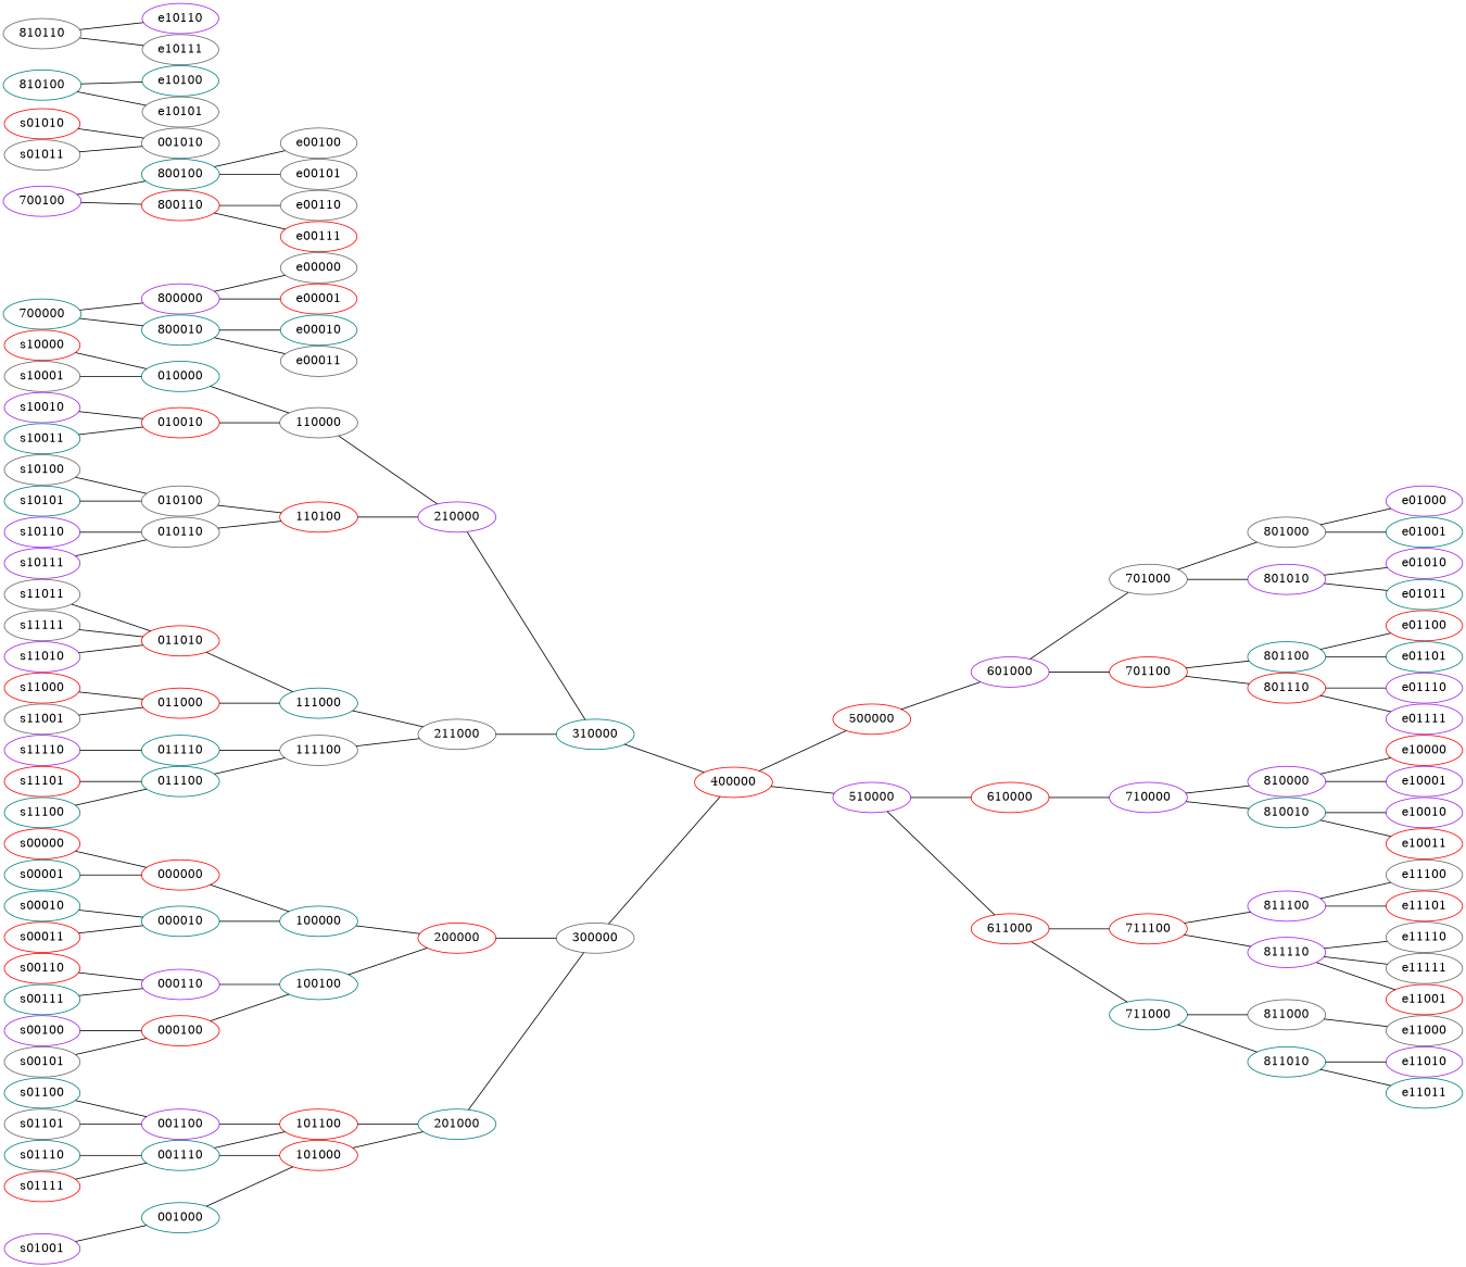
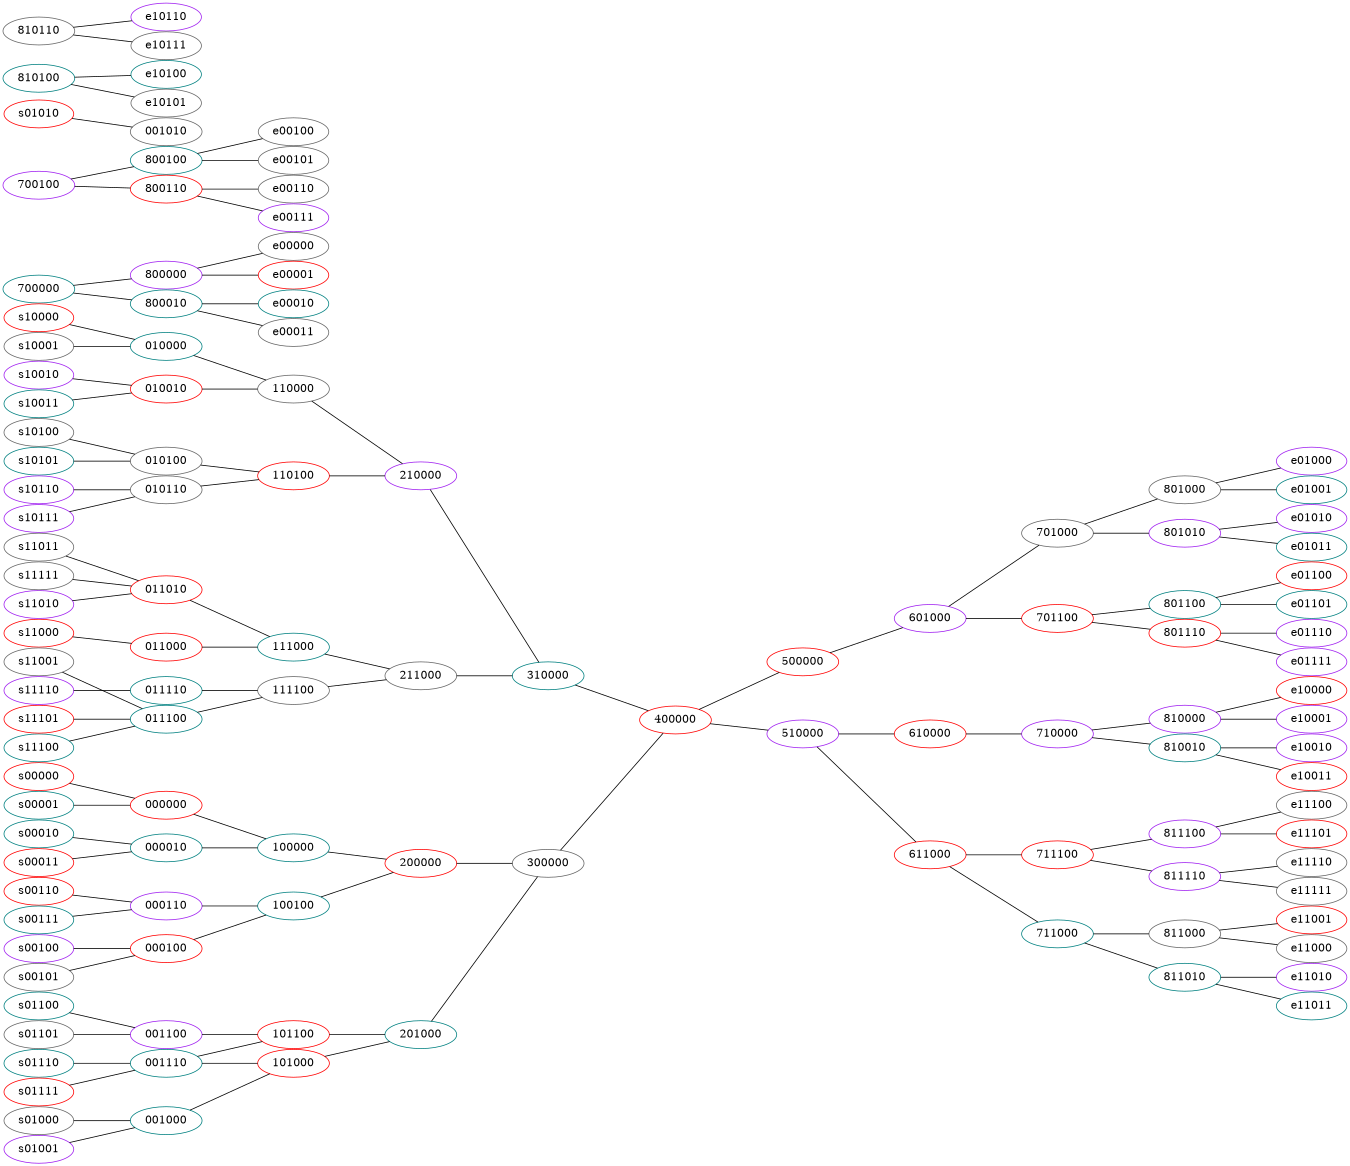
  strict graph {
    nodesep=0
    rankdir=LR
    ranksep=1
    node [color=teal]
    s00000 [color=red]
    000000 [color=red]
    100000
    s00001
    200000 [color=red]
    300000 [color=gray40]
    400000 [color=red]
    500000 [color=red]
    510000 [color=purple]
    601000 [color=purple]
    610000 [color=red]
    611000 [color=red]
    701000 [color=gray40]
    701100 [color=red]
    800000 [color=purple]
    700000
    800010
    700100 [color=purple]
    800100
    800110 [color=red]
    e00000 [color=gray40]
    e00001 [color=red]
    e00010
    e00011 [color=gray40]
    s00010
    000010
    s00011 [color=red]
    s00100 [color=purple]
    000100 [color=red]
    100100
    s00101 [color=gray40]
    e00100 [color=gray40]
    e00101 [color=gray40]
    e00110 [color=gray40]
-   e00111 [color=red]
+   e00111 [color=purple]
    s00110 [color=red]
    000110 [color=purple]
    s00111
+   s01000 [color=gray40]
    001000
    101000 [color=red]
    s01001 [color=purple]
    201000
    801000 [color=gray40]
    801010 [color=purple]
    801100
    801110 [color=red]
    e01000 [color=purple]
    e01001
    e01010 [color=purple]
    e01011
    s01010 [color=red]
    001010 [color=gray40]
-   s01011 [color=gray40]
    001100 [color=purple]
    s01100
    101100 [color=red]
    s01101 [color=gray40]
    e01100 [color=red]
    e01101
    e01110 [color=purple]
    e01111 [color=purple]
    s01110
    001110
    s01111 [color=red]
    s10000 [color=red]
    010000
    110000 [color=gray40]
    s10001 [color=gray40]
    210000 [color=purple]
    310000
    710000 [color=purple]
    711000
    711100 [color=red]
    810000 [color=purple]
    810010
    e10000 [color=red]
    e10001 [color=purple]
    e10010 [color=purple]
    e10011 [color=red]
    s10010 [color=purple]
    010010 [color=red]
    s10011
    s10100 [color=gray40]
    010100 [color=gray40]
    110100 [color=red]
    s10101
    810100
    e10100
    e10101 [color=gray40]
    810110 [color=gray40]
    e10110 [color=purple]
    e10111 [color=gray40]
    s10110 [color=purple]
    010110 [color=gray40]
    s10111 [color=purple]
    s11000 [color=red]
    011000 [color=red]
    111000
    s11001 [color=gray40]
    211000 [color=gray40]
    811000 [color=gray40]
    811010
    811100 [color=purple]
    811110 [color=purple]
    e11000 [color=gray40]
    e11001 [color=red]
    e11010 [color=purple]
    e11011
    s11010 [color=purple]
    011010 [color=red]
    s11011 [color=gray40]
    s11100
    011100
    111100 [color=gray40]
    s11101 [color=red]
    e11100 [color=gray40]
    e11101 [color=red]
    e11110 [color=gray40]
    e11111 [color=gray40]
    s11110 [color=purple]
    011110
    s11111 [color=gray40]
    s00000 -- 000000
    000000 -- 100000
    100000 -- 200000
    s00001 -- 000000
    200000 -- 300000
    300000 -- 400000
    400000 -- 500000
    400000 -- 510000
    500000 -- 601000
    510000 -- 610000
    510000 -- 611000
    601000 -- 701000
    601000 -- 701100
    610000 -- 710000
    611000 -- 711000
    611000 -- 711100
    701000 -- 801000
    701000 -- 801010
    701100 -- 801100
    701100 -- 801110
    800000 -- e00000
    800000 -- e00001
    700000 -- 800000
    700000 -- 800010
    800010 -- e00010
    800010 -- e00011
    700100 -- 800100
    700100 -- 800110
    800100 -- e00100
    800100 -- e00101
    800110 -- e00110
    800110 -- e00111
    s00010 -- 000010
    000010 -- 100000
    s00011 -- 000010
    s00100 -- 000100
    000100 -- 100100
    100100 -- 200000
    s00101 -- 000100
    s00110 -- 000110
    000110 -- 100100
    s00111 -- 000110
+   s01000 -- 001000
    001000 -- 101000
    101000 -- 201000
    s01001 -- 001000
    201000 -- 300000
    801000 -- e01000
    801000 -- e01001
    801010 -- e01010
    801010 -- e01011
    801100 -- e01100
    801100 -- e01101
    801110 -- e01110
    801110 -- e01111
    s01010 -- 001010
-   s01011 -- 001010
    001100 -- 101100
    s01100 -- 001100
    101100 -- 201000
    s01101 -- 001100
    s01110 -- 001110
    001110 -- 101000
    001110 -- 101100
    s01111 -- 001110
    s10000 -- 010000
    010000 -- 110000
    110000 -- 210000
    s10001 -- 010000
    210000 -- 310000
    310000 -- 400000
    710000 -- 810000
    710000 -- 810010
    711000 -- 811000
    711000 -- 811010
    711100 -- 811100
    711100 -- 811110
    810000 -- e10000
    810000 -- e10001
    810010 -- e10010
    810010 -- e10011
    s10010 -- 010010
    010010 -- 110000
    s10011 -- 010010
    s10100 -- 010100
    010100 -- 110100
    110100 -- 210000
    s10101 -- 010100
    810100 -- e10100
    810100 -- e10101
    810110 -- e10110
    810110 -- e10111
    s10110 -- 010110
    010110 -- 110100
    s10111 -- 010110
    s11000 -- 011000
    011000 -- 111000
    111000 -- 211000
-   s11001 -- 011000
+   s11001 -- 011100
    211000 -- 310000
    811000 -- e11000
-   811110 -- e11001
+   811000 -- e11001
    811010 -- e11010
    811010 -- e11011
    811100 -- e11100
    811100 -- e11101
    811110 -- e11110
    811110 -- e11111
    s11010 -- 011010
    011010 -- 111000
    s11011 -- 011010
    s11100 -- 011100
    011100 -- 111100
    111100 -- 211000
    s11101 -- 011100
    s11110 -- 011110
    011110 -- 111100
    s11111 -- 011010
  }
